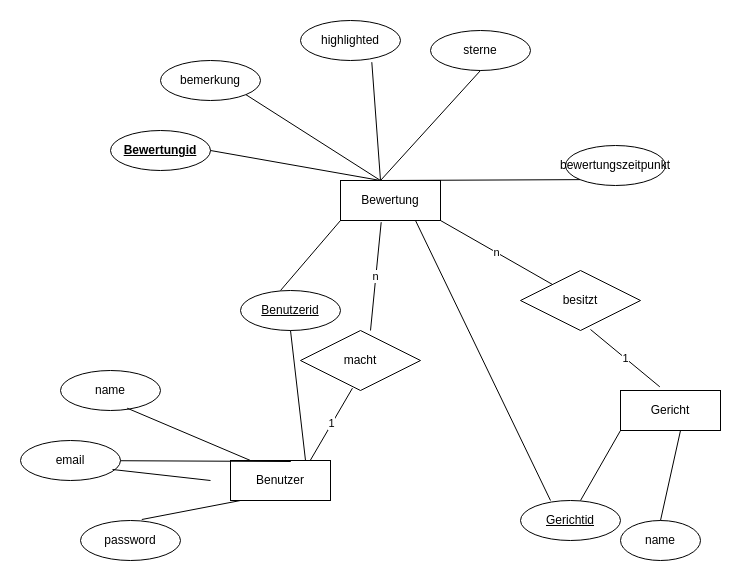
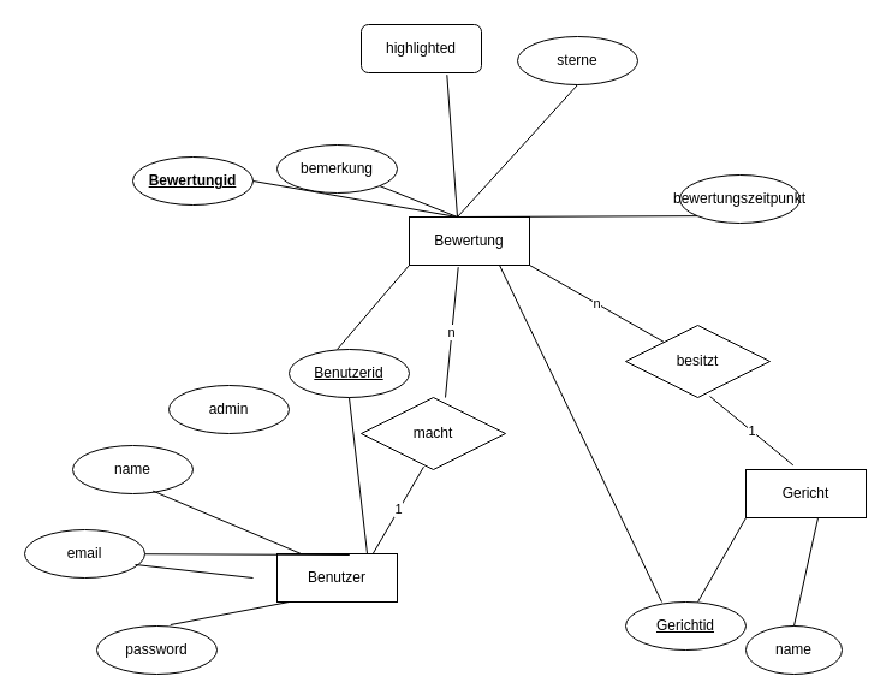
  <mxCell id="0" />
  <mxCell id="1" parent="0" />
  <mxCell id="2" value="Benutzer" style="whiteSpace=wrap;html=1;align=center;" vertex="1" parent="1"><mxGeometry x="230" y="460" width="100" height="40" as="geometry" /></mxCell>
  <mxCell id="3" value="Benutzerid" style="ellipse;whiteSpace=wrap;html=1;align=center;fontStyle=4;" vertex="1" parent="1"><mxGeometry x="240" y="290" width="100" height="40" as="geometry" /></mxCell>
  <mxCell id="4" value="email" style="ellipse;whiteSpace=wrap;html=1;align=center;" vertex="1" parent="1"><mxGeometry x="20" y="440" width="100" height="40" as="geometry" /></mxCell>
  <mxCell id="5" value="name" style="ellipse;whiteSpace=wrap;html=1;align=center;" vertex="1" parent="1"><mxGeometry x="60" y="370" width="100" height="40" as="geometry" /></mxCell>
+ <mxCell id="6" value="admin" style="ellipse;whiteSpace=wrap;html=1;align=center;" vertex="1" parent="1"><mxGeometry x="140" y="320" width="100" height="40" as="geometry" /></mxCell>
  <mxCell id="7" value="password" style="ellipse;whiteSpace=wrap;html=1;align=center;" vertex="1" parent="1"><mxGeometry x="80" y="520" width="100" height="40" as="geometry" /></mxCell>
  <mxCell id="8" value="Gericht" style="whiteSpace=wrap;html=1;align=center;" vertex="1" parent="1"><mxGeometry x="620" y="390" width="100" height="40" as="geometry" /></mxCell>
  <mxCell id="9" value="Gerichtid" style="ellipse;whiteSpace=wrap;html=1;align=center;fontStyle=4;" vertex="1" parent="1"><mxGeometry x="520" y="500" width="100" height="40" as="geometry" /></mxCell>
  <mxCell id="10" value="name" style="ellipse;whiteSpace=wrap;html=1;align=center;" vertex="1" parent="1"><mxGeometry x="620" y="520" width="80" height="40" as="geometry" /></mxCell>
  <mxCell id="11" value="" style="endArrow=none;html=1;rounded=0;exitX=0.603;exitY=0.025;exitDx=0;exitDy=0;exitPerimeter=0;" edge="1" parent="1" source="2" target="4"><mxGeometry relative="1" as="geometry"><mxPoint x="230" y="460" as="sourcePoint" /><mxPoint x="390" y="460" as="targetPoint" /></mxGeometry></mxCell>
  <mxCell id="12" value="n" style="endArrow=none;html=1;rounded=0;exitX=1;exitY=1;exitDx=0;exitDy=0;" edge="1" parent="1" source="18" target="27"><mxGeometry relative="1" as="geometry"><mxPoint x="602.7" y="337.68" as="sourcePoint" /><mxPoint x="670" y="389.5" as="targetPoint" /></mxGeometry></mxCell>
  <mxCell id="13" value="" style="endArrow=none;html=1;rounded=0;exitX=0.613;exitY=-0.025;exitDx=0;exitDy=0;exitPerimeter=0;" edge="1" parent="1" source="7"><mxGeometry relative="1" as="geometry"><mxPoint x="80" y="500" as="sourcePoint" /><mxPoint x="240" y="500" as="targetPoint" /></mxGeometry></mxCell>
  <mxCell id="14" value="" style="endArrow=none;html=1;rounded=0;exitX=0.92;exitY=0.725;exitDx=0;exitDy=0;exitPerimeter=0;" edge="1" parent="1" source="4"><mxGeometry relative="1" as="geometry"><mxPoint x="90" y="480" as="sourcePoint" /><mxPoint x="210" y="480" as="targetPoint" /></mxGeometry></mxCell>
  <mxCell id="15" value="" style="endArrow=none;html=1;rounded=0;exitX=0.667;exitY=0.942;exitDx=0;exitDy=0;exitPerimeter=0;" edge="1" parent="1" source="5"><mxGeometry relative="1" as="geometry"><mxPoint x="90" y="460" as="sourcePoint" /><mxPoint x="250" y="460" as="targetPoint" /></mxGeometry></mxCell>
  <mxCell id="16" value="" style="endArrow=none;html=1;rounded=0;exitX=0.5;exitY=0;exitDx=0;exitDy=0;" edge="1" parent="1" source="10"><mxGeometry relative="1" as="geometry"><mxPoint x="520" y="430" as="sourcePoint" /><mxPoint x="680" y="430" as="targetPoint" /></mxGeometry></mxCell>
  <mxCell id="17" value="" style="endArrow=none;html=1;rounded=0;exitX=0;exitY=1;exitDx=0;exitDy=0;" edge="1" parent="1" source="8"><mxGeometry relative="1" as="geometry"><mxPoint x="420" y="500" as="sourcePoint" /><mxPoint x="580" y="500" as="targetPoint" /></mxGeometry></mxCell>
  <mxCell id="18" value="Bewertung" style="whiteSpace=wrap;html=1;align=center;" vertex="1" parent="1"><mxGeometry x="340" y="180" width="100" height="40" as="geometry" /></mxCell>
  <mxCell id="19" value="&lt;b&gt;Bewertungid&lt;/b&gt;" style="ellipse;whiteSpace=wrap;html=1;align=center;fontStyle=4;" vertex="1" parent="1"><mxGeometry x="110" y="130" width="100" height="40" as="geometry" /></mxCell>
- <mxCell id="20" value="highlighted" style="ellipse;whiteSpace=wrap;html=1;align=center;" vertex="1" parent="1"><mxGeometry x="300" y="20" width="100" height="40" as="geometry" /></mxCell>
+ <mxCell id="20" value="highlighted" style="whiteSpace=wrap;html=1;align=center;rounded=1;" vertex="1" parent="1"><mxGeometry x="300" y="20" width="100" height="40" as="geometry" /></mxCell>
  <mxCell id="21" value="bewertungszeitpunkt" style="ellipse;whiteSpace=wrap;html=1;align=center;" vertex="1" parent="1"><mxGeometry x="565" y="145" width="100" height="40" as="geometry" /></mxCell>
  <mxCell id="22" value="sterne" style="ellipse;whiteSpace=wrap;html=1;align=center;" vertex="1" parent="1"><mxGeometry x="430" y="30" width="100" height="40" as="geometry" /></mxCell>
- <mxCell id="23" value="bemerkung" style="ellipse;whiteSpace=wrap;html=1;align=center;" vertex="1" parent="1"><mxGeometry x="160" y="60" width="100" height="40" as="geometry" /></mxCell>
+ <mxCell id="23" value="bemerkung" style="ellipse;whiteSpace=wrap;html=1;align=center;" vertex="1" parent="1"><mxGeometry x="230" y="120" width="100" height="40" as="geometry" /></mxCell>
  <mxCell id="24" value="" style="endArrow=none;html=1;rounded=0;entryX=0.5;entryY=1;entryDx=0;entryDy=0;exitX=0.75;exitY=0;exitDx=0;exitDy=0;" edge="1" parent="1" source="2" target="3"><mxGeometry relative="1" as="geometry"><mxPoint x="250" y="459.5" as="sourcePoint" /><mxPoint x="410" y="459.5" as="targetPoint" /></mxGeometry></mxCell>
  <mxCell id="25" value="" style="endArrow=none;html=1;rounded=0;entryX=0;entryY=1;entryDx=0;entryDy=0;" edge="1" parent="1" target="18"><mxGeometry relative="1" as="geometry"><mxPoint x="280" y="290" as="sourcePoint" /><mxPoint x="440" y="290" as="targetPoint" /></mxGeometry></mxCell>
  <mxCell id="26" value="" style="endArrow=none;html=1;rounded=0;entryX=0.3;entryY=0;entryDx=0;entryDy=0;entryPerimeter=0;exitX=0.75;exitY=1;exitDx=0;exitDy=0;" edge="1" parent="1" source="18" target="9"><mxGeometry relative="1" as="geometry"><mxPoint x="360" y="220" as="sourcePoint" /><mxPoint x="520" y="220" as="targetPoint" /></mxGeometry></mxCell>
  <mxCell id="27" value="besitzt" style="shape=rhombus;perimeter=rhombusPerimeter;whiteSpace=wrap;html=1;align=center;" vertex="1" parent="1"><mxGeometry x="520" y="270" width="120" height="60" as="geometry" /></mxCell>
  <mxCell id="28" value="1" style="endArrow=none;html=1;rounded=0;entryX=0.393;entryY=-0.092;entryDx=0;entryDy=0;entryPerimeter=0;" edge="1" parent="1" target="8"><mxGeometry relative="1" as="geometry"><mxPoint x="590" y="329" as="sourcePoint" /><mxPoint x="750" y="329" as="targetPoint" /></mxGeometry></mxCell>
  <mxCell id="29" value="macht" style="shape=rhombus;perimeter=rhombusPerimeter;whiteSpace=wrap;html=1;align=center;" vertex="1" parent="1"><mxGeometry x="300" y="330" width="120" height="60" as="geometry" /></mxCell>
  <mxCell id="30" value="1" style="endArrow=none;html=1;rounded=0;entryX=0.433;entryY=0.961;entryDx=0;entryDy=0;entryPerimeter=0;" edge="1" parent="1" target="29"><mxGeometry relative="1" as="geometry"><mxPoint x="310" y="459.5" as="sourcePoint" /><mxPoint x="470" y="459.5" as="targetPoint" /></mxGeometry></mxCell>
  <mxCell id="31" value="n" style="endArrow=none;html=1;rounded=0;entryX=0.407;entryY=1.042;entryDx=0;entryDy=0;entryPerimeter=0;" edge="1" parent="1" target="18"><mxGeometry relative="1" as="geometry"><mxPoint x="370" y="330" as="sourcePoint" /><mxPoint x="530" y="330" as="targetPoint" /></mxGeometry></mxCell>
  <mxCell id="32" value="" style="endArrow=none;html=1;rounded=0;exitX=1;exitY=0.5;exitDx=0;exitDy=0;" edge="1" parent="1" source="19"><mxGeometry relative="1" as="geometry"><mxPoint x="220" y="180" as="sourcePoint" /><mxPoint x="380" y="180" as="targetPoint" /></mxGeometry></mxCell>
  <mxCell id="33" value="" style="endArrow=none;html=1;rounded=0;exitX=1;exitY=1;exitDx=0;exitDy=0;" edge="1" parent="1" source="23"><mxGeometry relative="1" as="geometry"><mxPoint x="220" y="180" as="sourcePoint" /><mxPoint x="380" y="180" as="targetPoint" /></mxGeometry></mxCell>
  <mxCell id="34" value="" style="endArrow=none;html=1;rounded=0;exitX=0.713;exitY=1.042;exitDx=0;exitDy=0;exitPerimeter=0;" edge="1" parent="1" source="20"><mxGeometry relative="1" as="geometry"><mxPoint x="220" y="180" as="sourcePoint" /><mxPoint x="380" y="180" as="targetPoint" /></mxGeometry></mxCell>
  <mxCell id="35" value="" style="endArrow=none;html=1;rounded=0;exitX=0.5;exitY=1;exitDx=0;exitDy=0;" edge="1" parent="1" source="22"><mxGeometry relative="1" as="geometry"><mxPoint x="220" y="180" as="sourcePoint" /><mxPoint x="380" y="180" as="targetPoint" /></mxGeometry></mxCell>
  <mxCell id="36" value="" style="endArrow=none;html=1;rounded=0;exitX=0;exitY=1;exitDx=0;exitDy=0;" edge="1" parent="1" source="21"><mxGeometry relative="1" as="geometry"><mxPoint x="220" y="180" as="sourcePoint" /><mxPoint x="380" y="180" as="targetPoint" /></mxGeometry></mxCell>
